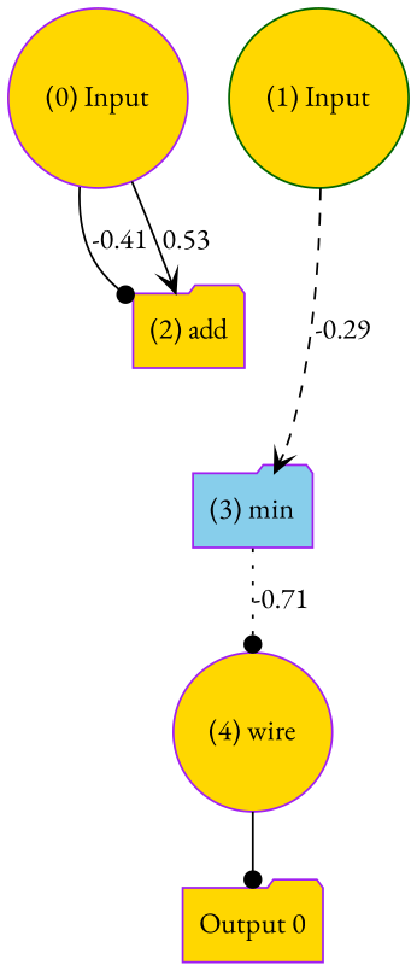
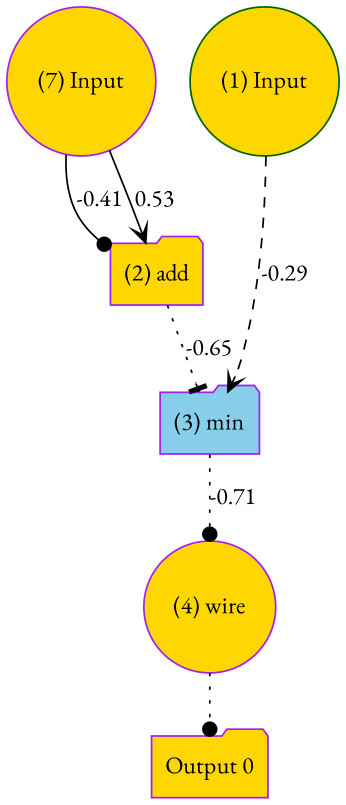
  digraph {
    fontname="EB Garamond"
    rankdir=TB
    node [color=purple fillcolor=gold fontcolor=black fontname="EB Garamond" labelfontcolor=black shape=circle style=filled]
    edge [arrowhead=dot bold=true color=black fontcolor=black fontname="EB Garamond" labelfontcolor=black style=dotted]
-   n1 [label="(0) Input"]
+   n1 [label="(7) Input"]
    n2 [color=darkgreen label="(1) Input"]
    n3 [label="Output 0" shape=folder]
    n4 [label="(2) add" shape=folder]
    n5 [fillcolor=skyblue label="(3) min" shape=folder]
    n6 [label="(4) wire"]
    subgraph sub_1 {
      rank=source
      n1
      n2
    }
    subgraph sub_2 {
      rank=max
      n3
    }
    n1 -> n4 [label=-0.41 style=solid]
    n1 -> n4 [arrowhead=vee label=0.53 style=solid]
    n2 -> n5 [arrowhead=vee label=-0.29 style=dashed]
+   n4 -> n5 [arrowhead=tee label=-0.65]
    n5 -> n6 [label=-0.71]
-   n6 -> n3 [style=solid]
+   n6 -> n3
  }
